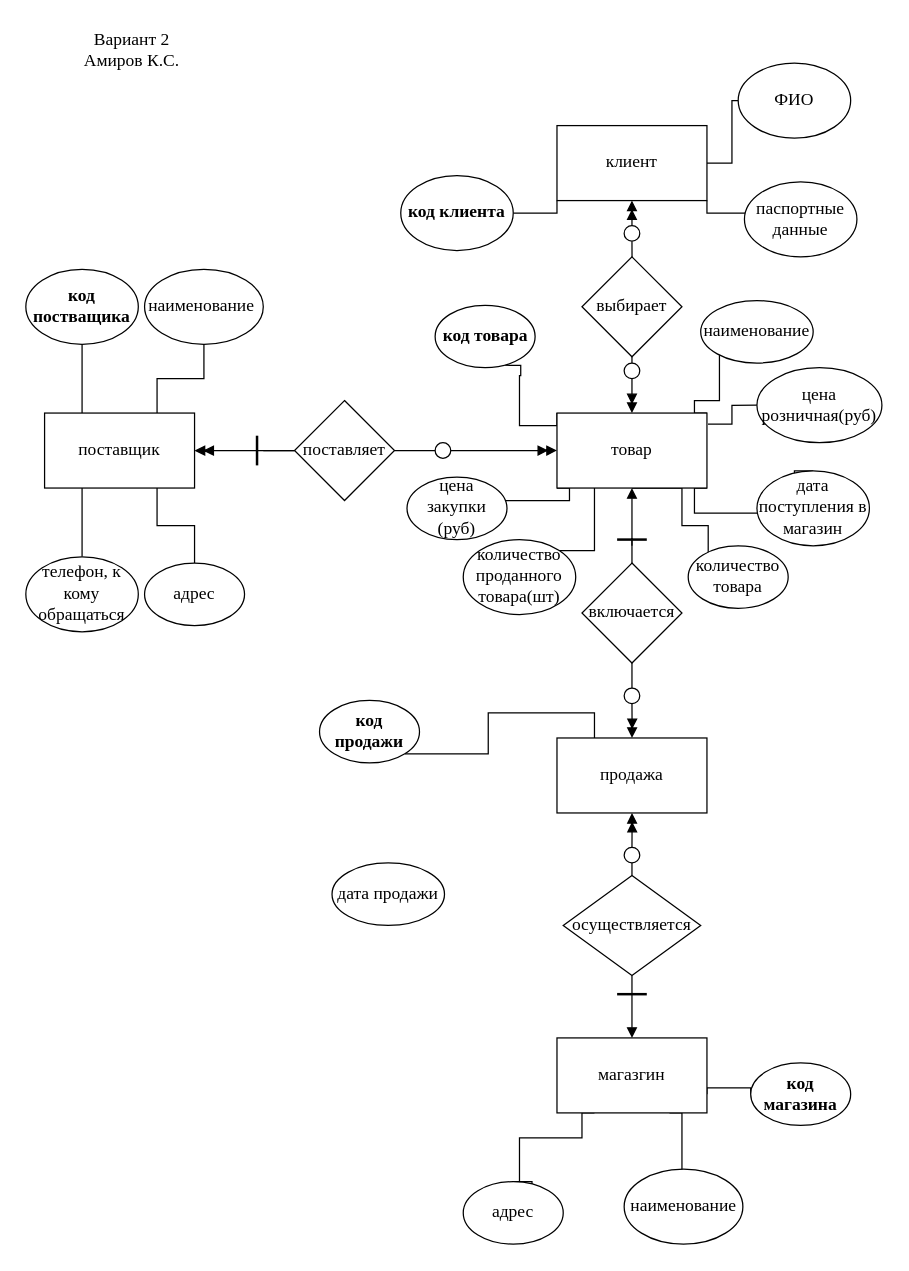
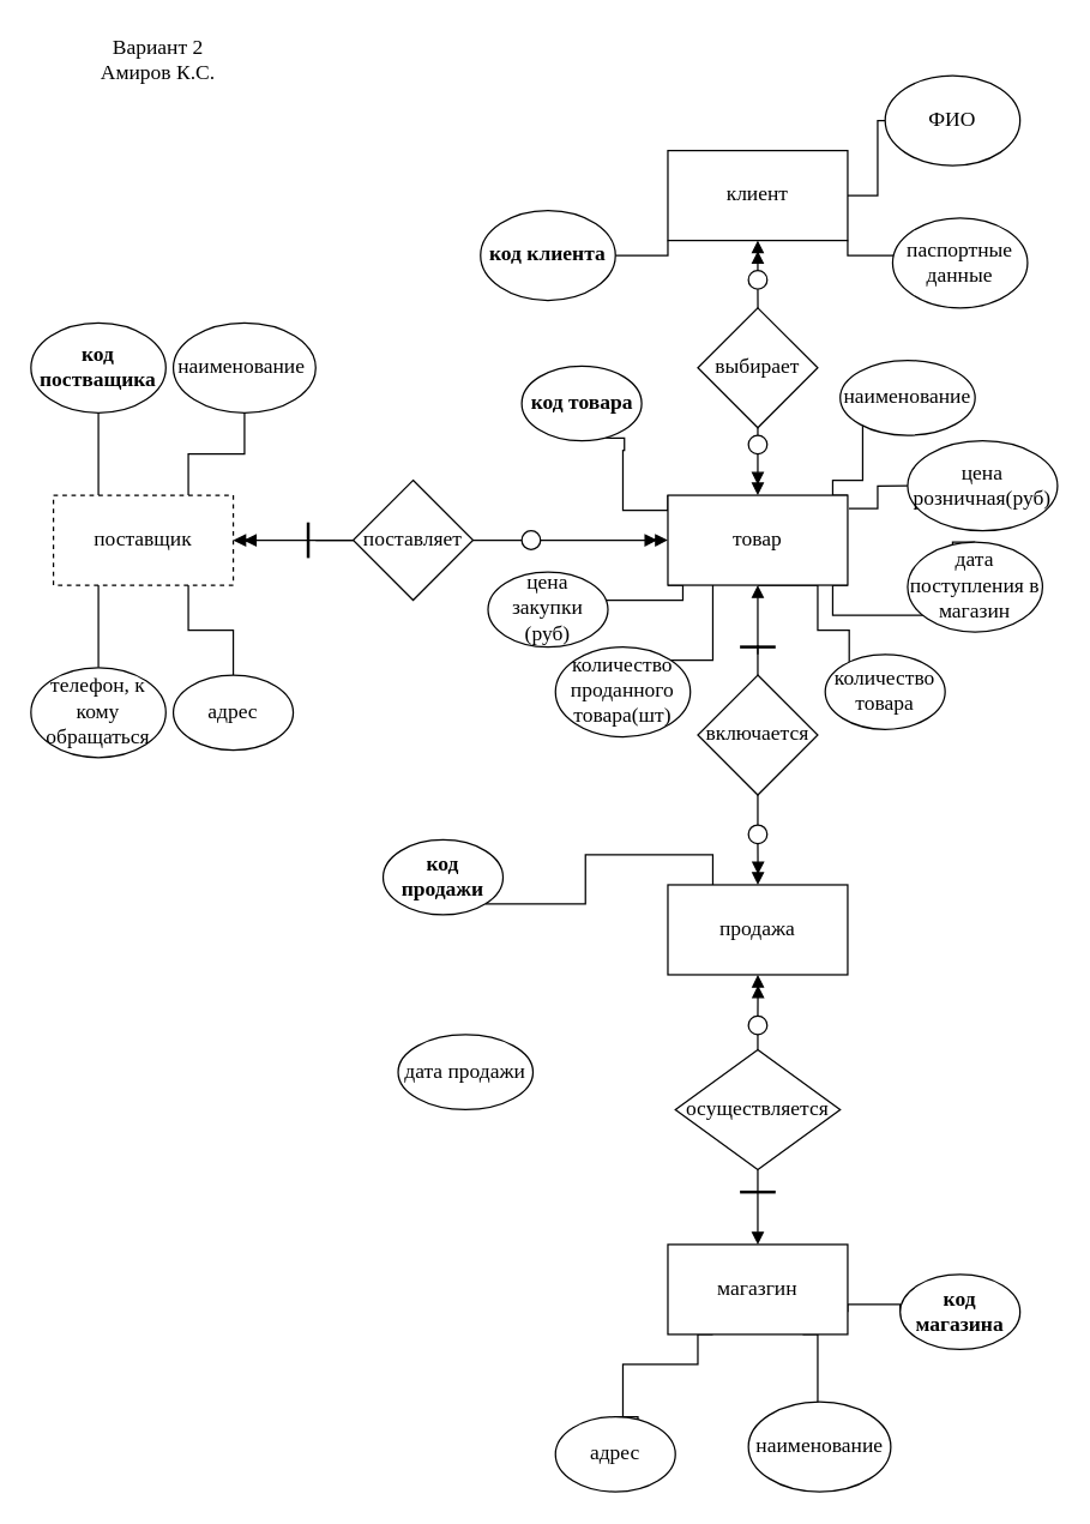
  <mxCell id="0" />
  <mxCell id="1" parent="0" />
  <mxCell id="2" value="" style="edgeStyle=orthogonalEdgeStyle;rounded=0;orthogonalLoop=1;jettySize=auto;html=1;endArrow=none;endFill=0;fontFamily=Times New Roman;fontSize=14;startArrow=none;startFill=1;" parent="1" source="60" target="9" edge="1"><mxGeometry relative="1" as="geometry"><mxPoint x="244.999" y="360.1" as="sourcePoint" /></mxGeometry></mxCell>
  <mxCell id="3" style="edgeStyle=orthogonalEdgeStyle;rounded=0;orthogonalLoop=1;jettySize=auto;html=1;exitX=0.25;exitY=1;exitDx=0;exitDy=0;endArrow=none;endFill=0;fontFamily=Times New Roman;fontSize=14;" parent="1" source="7" target="35" edge="1"><mxGeometry relative="1" as="geometry" /></mxCell>
  <mxCell id="4" style="edgeStyle=orthogonalEdgeStyle;rounded=0;orthogonalLoop=1;jettySize=auto;html=1;exitX=0.75;exitY=1;exitDx=0;exitDy=0;entryX=0.5;entryY=0;entryDx=0;entryDy=0;endArrow=none;endFill=0;fontFamily=Times New Roman;fontSize=14;" parent="1" source="7" target="36" edge="1"><mxGeometry relative="1" as="geometry" /></mxCell>
  <mxCell id="5" style="edgeStyle=orthogonalEdgeStyle;rounded=0;orthogonalLoop=1;jettySize=auto;html=1;exitX=0.75;exitY=0;exitDx=0;exitDy=0;entryX=0.5;entryY=1;entryDx=0;entryDy=0;endArrow=none;endFill=0;fontFamily=Times New Roman;fontSize=14;" parent="1" source="7" target="34" edge="1"><mxGeometry relative="1" as="geometry" /></mxCell>
  <mxCell id="6" style="edgeStyle=orthogonalEdgeStyle;rounded=0;orthogonalLoop=1;jettySize=auto;html=1;exitX=0.25;exitY=0;exitDx=0;exitDy=0;entryX=0.5;entryY=1;entryDx=0;entryDy=0;endArrow=none;endFill=0;fontFamily=Times New Roman;fontSize=14;" parent="1" source="7" target="33" edge="1"><mxGeometry relative="1" as="geometry" /></mxCell>
- <mxCell id="7" value="поставщик" style="rounded=0;whiteSpace=wrap;html=1;fontFamily=Times New Roman;fontSize=14;" parent="1" vertex="1"><mxGeometry x="35" y="330.01" width="120" height="60" as="geometry" /></mxCell>
+ <mxCell id="7" value="поставщик" style="rounded=0;whiteSpace=wrap;html=1;fontFamily=Times New Roman;fontSize=14;dashed=1;" parent="1" vertex="1"><mxGeometry x="35" y="330.01" width="120" height="60" as="geometry" /></mxCell>
  <mxCell id="8" value="" style="edgeStyle=orthogonalEdgeStyle;rounded=0;orthogonalLoop=1;jettySize=auto;html=1;endArrow=doubleBlock;endFill=1;fontFamily=Times New Roman;fontSize=14;startArrow=none;exitX=1;exitY=0.5;exitDx=0;exitDy=0;" parent="1" target="16" edge="1" source="55"><mxGeometry relative="1" as="geometry"><mxPoint x="401" y="360" as="sourcePoint" /></mxGeometry></mxCell>
  <mxCell id="9" value="поставляет" style="rhombus;whiteSpace=wrap;html=1;rounded=0;fontFamily=Times New Roman;fontSize=14;" parent="1" vertex="1"><mxGeometry x="235" y="320" width="80" height="80" as="geometry" /></mxCell>
  <mxCell id="10" style="edgeStyle=orthogonalEdgeStyle;rounded=0;orthogonalLoop=1;jettySize=auto;html=1;exitX=0;exitY=0;exitDx=0;exitDy=0;entryX=0.7;entryY=0.96;entryDx=0;entryDy=0;entryPerimeter=0;endArrow=none;endFill=0;fontFamily=Times New Roman;fontSize=14;" parent="1" source="16" target="41" edge="1"><mxGeometry relative="1" as="geometry"><Array as="points"><mxPoint x="445" y="340" /><mxPoint x="415" y="340" /><mxPoint x="415" y="300" /><mxPoint x="416" y="300" /></Array></mxGeometry></mxCell>
  <mxCell id="11" style="edgeStyle=orthogonalEdgeStyle;rounded=0;orthogonalLoop=1;jettySize=auto;html=1;exitX=1;exitY=0;exitDx=0;exitDy=0;entryX=0;entryY=1;entryDx=0;entryDy=0;endArrow=none;endFill=0;fontFamily=Times New Roman;fontSize=14;" parent="1" source="16" target="37" edge="1"><mxGeometry relative="1" as="geometry"><Array as="points"><mxPoint x="555" y="330" /><mxPoint x="555" y="320" /><mxPoint x="575" y="320" /><mxPoint x="575" y="268" /></Array></mxGeometry></mxCell>
  <mxCell id="12" style="edgeStyle=orthogonalEdgeStyle;rounded=0;orthogonalLoop=1;jettySize=auto;html=1;exitX=0.5;exitY=1;exitDx=0;exitDy=0;entryX=0.5;entryY=0;entryDx=0;entryDy=0;endArrow=none;endFill=0;fontFamily=Times New Roman;fontSize=14;" parent="1" source="16" target="38" edge="1"><mxGeometry relative="1" as="geometry"><Array as="points"><mxPoint x="545" y="390" /><mxPoint x="545" y="420" /><mxPoint x="566" y="420" /><mxPoint x="566" y="445" /></Array></mxGeometry></mxCell>
  <mxCell id="13" style="edgeStyle=orthogonalEdgeStyle;rounded=0;orthogonalLoop=1;jettySize=auto;html=1;exitX=0;exitY=1;exitDx=0;exitDy=0;endArrow=none;endFill=0;fontFamily=Times New Roman;fontSize=14;" parent="1" source="16" target="40" edge="1"><mxGeometry relative="1" as="geometry"><Array as="points"><mxPoint x="455" y="390" /><mxPoint x="455" y="400" /></Array></mxGeometry></mxCell>
  <mxCell id="14" style="edgeStyle=orthogonalEdgeStyle;rounded=0;orthogonalLoop=1;jettySize=auto;html=1;exitX=1;exitY=1;exitDx=0;exitDy=0;entryX=0.5;entryY=0;entryDx=0;entryDy=0;endArrow=none;endFill=0;fontFamily=Times New Roman;fontSize=14;" parent="1" source="16" target="39" edge="1"><mxGeometry relative="1" as="geometry"><Array as="points"><mxPoint x="555" y="390" /><mxPoint x="555" y="410" /><mxPoint x="635" y="410" /></Array></mxGeometry></mxCell>
  <mxCell id="15" style="edgeStyle=orthogonalEdgeStyle;rounded=0;orthogonalLoop=1;jettySize=auto;html=1;entryX=0.5;entryY=0;entryDx=0;entryDy=0;startArrow=none;startFill=1;endArrow=none;endFill=0;" edge="1" parent="1" source="64" target="63"><mxGeometry relative="1" as="geometry" /></mxCell>
  <mxCell id="16" value="товар" style="whiteSpace=wrap;html=1;rounded=0;fontFamily=Times New Roman;fontSize=14;" parent="1" vertex="1"><mxGeometry x="445" y="330.01" width="120" height="60" as="geometry" /></mxCell>
  <mxCell id="17" style="edgeStyle=orthogonalEdgeStyle;rounded=0;orthogonalLoop=1;jettySize=auto;html=1;exitX=1;exitY=0.75;exitDx=0;exitDy=0;entryX=0;entryY=0.5;entryDx=0;entryDy=0;endArrow=none;endFill=0;fontFamily=Times New Roman;fontSize=14;" parent="1" source="20" target="46" edge="1"><mxGeometry relative="1" as="geometry"><Array as="points"><mxPoint x="575" y="870" /><mxPoint x="600" y="870" /><mxPoint x="600" y="885" /></Array><mxPoint x="720" y="590.01" as="targetPoint" /></mxGeometry></mxCell>
  <mxCell id="18" style="edgeStyle=orthogonalEdgeStyle;rounded=0;orthogonalLoop=1;jettySize=auto;html=1;entryX=1;entryY=0.5;entryDx=0;entryDy=0;endArrow=none;endFill=0;fontFamily=Times New Roman;fontSize=14;exitX=0.75;exitY=1;exitDx=0;exitDy=0;" parent="1" source="20" target="47" edge="1"><mxGeometry relative="1" as="geometry"><mxPoint x="545" y="920" as="sourcePoint" /><Array as="points"><mxPoint x="545" y="965" /></Array></mxGeometry></mxCell>
  <mxCell id="19" style="edgeStyle=orthogonalEdgeStyle;rounded=0;orthogonalLoop=1;jettySize=auto;html=1;exitX=0.25;exitY=1;exitDx=0;exitDy=0;entryX=0.5;entryY=0;entryDx=0;entryDy=0;endArrow=none;endFill=0;fontFamily=Times New Roman;fontSize=14;" parent="1" source="20" target="48" edge="1"><mxGeometry relative="1" as="geometry"><Array as="points"><mxPoint x="465" y="890" /><mxPoint x="465" y="910" /><mxPoint x="415" y="910" /><mxPoint x="415" y="955" /><mxPoint x="425" y="955" /></Array></mxGeometry></mxCell>
  <mxCell id="20" value="магазгин" style="whiteSpace=wrap;html=1;rounded=0;fontFamily=Times New Roman;fontSize=14;" parent="1" vertex="1"><mxGeometry x="445" y="830" width="120" height="60" as="geometry" /></mxCell>
  <mxCell id="21" value="" style="edgeStyle=orthogonalEdgeStyle;rounded=0;orthogonalLoop=1;jettySize=auto;html=1;endArrow=none;endFill=0;fontFamily=Times New Roman;fontSize=14;startArrow=none;startFill=1;" parent="1" source="53" target="27" edge="1"><mxGeometry relative="1" as="geometry" /></mxCell>
  <mxCell id="22" style="edgeStyle=orthogonalEdgeStyle;rounded=0;orthogonalLoop=1;jettySize=auto;html=1;exitX=0;exitY=1;exitDx=0;exitDy=0;endArrow=none;endFill=0;" parent="1" source="25" target="50" edge="1"><mxGeometry relative="1" as="geometry"><Array as="points"><mxPoint x="445" y="170" /></Array></mxGeometry></mxCell>
  <mxCell id="23" value="" style="edgeStyle=orthogonalEdgeStyle;rounded=0;orthogonalLoop=1;jettySize=auto;html=1;endArrow=none;endFill=0;" parent="1" source="25" target="49" edge="1"><mxGeometry relative="1" as="geometry" /></mxCell>
  <mxCell id="24" style="edgeStyle=orthogonalEdgeStyle;rounded=0;orthogonalLoop=1;jettySize=auto;html=1;exitX=1;exitY=1;exitDx=0;exitDy=0;endArrow=none;endFill=0;" parent="1" source="25" target="51" edge="1"><mxGeometry relative="1" as="geometry"><Array as="points"><mxPoint x="565" y="170" /></Array></mxGeometry></mxCell>
  <mxCell id="25" value="клиент" style="rounded=0;whiteSpace=wrap;html=1;fontFamily=Times New Roman;fontSize=14;" parent="1" vertex="1"><mxGeometry x="445" y="100" width="120" height="60" as="geometry" /></mxCell>
  <mxCell id="26" style="edgeStyle=orthogonalEdgeStyle;rounded=0;orthogonalLoop=1;jettySize=auto;html=1;exitX=0.5;exitY=1;exitDx=0;exitDy=0;entryX=0.5;entryY=0;entryDx=0;entryDy=0;fontSize=12;startArrow=none;startFill=0;endArrow=none;endFill=0;" parent="1" source="27" target="59" edge="1"><mxGeometry relative="1" as="geometry" /></mxCell>
  <mxCell id="27" value="выбирает" style="rhombus;whiteSpace=wrap;html=1;rounded=0;fontFamily=Times New Roman;fontSize=14;" parent="1" vertex="1"><mxGeometry x="465" y="205" width="80" height="80" as="geometry" /></mxCell>
  <mxCell id="28" style="edgeStyle=orthogonalEdgeStyle;rounded=0;orthogonalLoop=1;jettySize=auto;html=1;exitX=0.25;exitY=0;exitDx=0;exitDy=0;entryX=1;entryY=1;entryDx=0;entryDy=0;endArrow=none;endFill=0;fontFamily=Times New Roman;fontSize=14;" parent="1" source="31" target="44" edge="1"><mxGeometry relative="1" as="geometry" /></mxCell>
  <mxCell id="29" style="edgeStyle=orthogonalEdgeStyle;rounded=0;orthogonalLoop=1;jettySize=auto;html=1;exitX=0.25;exitY=1;exitDx=0;exitDy=0;entryX=0.5;entryY=0;entryDx=0;entryDy=0;endArrow=none;endFill=0;fontFamily=Times New Roman;fontSize=14;" parent="1" source="16" target="45" edge="1"><mxGeometry relative="1" as="geometry"><Array as="points"><mxPoint x="475" y="440" /><mxPoint x="425" y="440" /><mxPoint x="425" y="436" /></Array></mxGeometry></mxCell>
  <mxCell id="30" style="edgeStyle=orthogonalEdgeStyle;rounded=0;orthogonalLoop=1;jettySize=auto;html=1;exitX=1.007;exitY=0.147;exitDx=0;exitDy=0;entryX=0;entryY=0.5;entryDx=0;entryDy=0;endArrow=none;endFill=0;fontFamily=Times New Roman;fontSize=14;exitPerimeter=0;" parent="1" source="16" target="43" edge="1"><mxGeometry relative="1" as="geometry" /></mxCell>
  <mxCell id="31" value="продажа" style="whiteSpace=wrap;html=1;rounded=0;fontFamily=Times New Roman;fontSize=14;" parent="1" vertex="1"><mxGeometry x="445" y="590" width="120" height="60" as="geometry" /></mxCell>
  <mxCell id="32" value="Вариант 2&lt;br style=&quot;font-size: 14px;&quot;&gt;Амиров К.С." style="text;html=1;strokeColor=none;fillColor=none;align=center;verticalAlign=middle;whiteSpace=wrap;rounded=0;fontFamily=Times New Roman;fontSize=14;" parent="1" vertex="1"><mxGeometry x="45" width="120" height="40" as="geometry" y="20" /></mxCell>
  <mxCell id="33" value="&lt;b style=&quot;font-size: 14px;&quot;&gt;код постващика&lt;/b&gt;" style="ellipse;whiteSpace=wrap;html=1;fontFamily=Times New Roman;fontSize=14;" parent="1" vertex="1"><mxGeometry x="20" y="215" width="90" height="60" as="geometry" /></mxCell>
  <mxCell id="34" value="наименование&amp;nbsp;" style="ellipse;whiteSpace=wrap;html=1;fontFamily=Times New Roman;fontSize=14;" parent="1" vertex="1"><mxGeometry x="115" y="215" width="95" height="60" as="geometry" /></mxCell>
  <mxCell id="35" value="телефон, к кому обращаться" style="ellipse;whiteSpace=wrap;html=1;fontFamily=Times New Roman;fontSize=14;" parent="1" vertex="1"><mxGeometry x="20" y="445" width="90" height="60" as="geometry" /></mxCell>
  <mxCell id="36" value="адрес" style="ellipse;whiteSpace=wrap;html=1;fontFamily=Times New Roman;fontSize=14;" parent="1" vertex="1"><mxGeometry x="115" y="450" width="80" height="50" as="geometry" /></mxCell>
  <mxCell id="37" value="наименование" style="ellipse;whiteSpace=wrap;html=1;fontFamily=Times New Roman;fontSize=14;" parent="1" vertex="1"><mxGeometry x="560" y="240" width="90" height="50" as="geometry" /></mxCell>
  <mxCell id="38" value="количество товара" style="ellipse;whiteSpace=wrap;html=1;fontFamily=Times New Roman;fontSize=14;" parent="1" vertex="1"><mxGeometry x="550" y="436.24" width="80" height="50" as="geometry" /></mxCell>
- <mxCell id="39" value="дата поступления в магазин" style="ellipse;whiteSpace=wrap;html=1;fontFamily=Times New Roman;fontSize=14;" parent="1" vertex="1"><mxGeometry x="605" y="376.24" width="90" height="60" as="geometry" /></mxCell>
+ <mxCell id="39" value="дата поступления в магазин" style="ellipse;whiteSpace=wrap;html=1;fontFamily=Times New Roman;fontSize=14;" parent="1" vertex="1"><mxGeometry x="605" y="361.24" width="90" height="60" as="geometry" /></mxCell>
  <mxCell id="40" value="цена закупки (руб)" style="ellipse;whiteSpace=wrap;html=1;fontFamily=Times New Roman;fontSize=14;" parent="1" vertex="1"><mxGeometry x="325" y="381.24" width="80" height="50" as="geometry" /></mxCell>
  <mxCell id="41" value="&lt;b style=&quot;font-size: 14px;&quot;&gt;код товара&lt;/b&gt;" style="ellipse;whiteSpace=wrap;html=1;fontFamily=Times New Roman;fontSize=14;" parent="1" vertex="1"><mxGeometry x="347.5" y="243.75" width="80" height="50" as="geometry" /></mxCell>
  <mxCell id="42" value="дата продажи" style="ellipse;whiteSpace=wrap;html=1;fontFamily=Times New Roman;fontSize=14;" parent="1" vertex="1"><mxGeometry x="265" y="690" width="90" height="50" as="geometry" /></mxCell>
  <mxCell id="43" value="цена розничная(руб)" style="ellipse;whiteSpace=wrap;html=1;fontFamily=Times New Roman;fontSize=14;" parent="1" vertex="1"><mxGeometry x="605" y="293.75" width="100" height="60" as="geometry" /></mxCell>
  <mxCell id="44" value="код продажи" style="ellipse;whiteSpace=wrap;html=1;fontStyle=1;fontFamily=Times New Roman;fontSize=14;" parent="1" vertex="1"><mxGeometry x="255" y="560.01" width="80" height="50" as="geometry" /></mxCell>
  <mxCell id="45" value="количество проданного товара(шт)" style="ellipse;whiteSpace=wrap;html=1;fontFamily=Times New Roman;fontSize=14;" parent="1" vertex="1"><mxGeometry x="370" y="431.24" width="90" height="60" as="geometry" /></mxCell>
  <mxCell id="46" value="код магазина" style="ellipse;whiteSpace=wrap;html=1;fontStyle=1;fontFamily=Times New Roman;fontSize=14;" parent="1" vertex="1"><mxGeometry x="600" y="850" width="80" height="50" as="geometry" /></mxCell>
  <mxCell id="47" value="наименование" style="ellipse;whiteSpace=wrap;html=1;fontFamily=Times New Roman;fontSize=14;" parent="1" vertex="1"><mxGeometry x="498.75" y="935" width="95" height="60" as="geometry" /></mxCell>
  <mxCell id="48" value="адрес" style="ellipse;whiteSpace=wrap;html=1;fontFamily=Times New Roman;fontSize=14;" parent="1" vertex="1"><mxGeometry x="370" y="945" width="80" height="50" as="geometry" /></mxCell>
  <mxCell id="49" value="ФИО" style="ellipse;whiteSpace=wrap;html=1;fontFamily=Times New Roman;fontSize=14;" parent="1" vertex="1"><mxGeometry x="590" y="50" width="90" height="60" as="geometry" /></mxCell>
  <mxCell id="50" value="код клиента" style="ellipse;whiteSpace=wrap;html=1;fontFamily=Times New Roman;fontSize=14;fontStyle=1" parent="1" vertex="1"><mxGeometry x="320" y="140" width="90" height="60" as="geometry" /></mxCell>
  <mxCell id="51" value="паспортные данные" style="ellipse;whiteSpace=wrap;html=1;fontFamily=Times New Roman;fontSize=14;" parent="1" vertex="1"><mxGeometry x="595" y="145" width="90" height="60" as="geometry" /></mxCell>
  <mxCell id="52" value="" style="edgeStyle=orthogonalEdgeStyle;rounded=0;orthogonalLoop=1;jettySize=auto;html=1;endArrow=none;endFill=0;fontFamily=Times New Roman;fontSize=14;startArrow=none;startFill=1;exitX=0.5;exitY=0.5;exitDx=0;exitDy=0;exitPerimeter=0;" parent="1" source="60" edge="1"><mxGeometry relative="1" as="geometry"><mxPoint x="195" y="360" as="sourcePoint" /><mxPoint x="235" y="360" as="targetPoint" /></mxGeometry></mxCell>
  <mxCell id="53" value="" style="ellipse;whiteSpace=wrap;html=1;aspect=fixed;" parent="1" vertex="1"><mxGeometry x="498.75" y="180" width="12.5" height="12.5" as="geometry" /></mxCell>
  <mxCell id="54" value="" style="edgeStyle=orthogonalEdgeStyle;rounded=0;orthogonalLoop=1;jettySize=auto;html=1;endArrow=none;endFill=0;fontFamily=Times New Roman;fontSize=14;startArrow=doubleBlock;startFill=1;" parent="1" source="25" target="53" edge="1"><mxGeometry relative="1" as="geometry"><mxPoint x="505" y="160" as="sourcePoint" /><mxPoint x="505" y="205" as="targetPoint" /></mxGeometry></mxCell>
  <mxCell id="55" value="" style="ellipse;whiteSpace=wrap;html=1;aspect=fixed;" parent="1" vertex="1"><mxGeometry x="347.5" y="353.75" width="12.5" height="12.5" as="geometry" /></mxCell>
  <mxCell id="56" value="" style="edgeStyle=orthogonalEdgeStyle;rounded=0;orthogonalLoop=1;jettySize=auto;html=1;endArrow=none;endFill=1;fontFamily=Times New Roman;fontSize=14;" parent="1" source="9" target="55" edge="1"><mxGeometry relative="1" as="geometry"><mxPoint x="365" y="360" as="sourcePoint" /><mxPoint x="398" y="360" as="targetPoint" /></mxGeometry></mxCell>
  <mxCell id="57" style="edgeStyle=orthogonalEdgeStyle;rounded=0;orthogonalLoop=1;jettySize=auto;html=1;exitX=0.5;exitY=1;exitDx=0;exitDy=0;entryX=0.5;entryY=0;entryDx=0;entryDy=0;fontSize=12;startArrow=none;startFill=0;endArrow=doubleBlock;endFill=1;" parent="1" source="59" target="16" edge="1"><mxGeometry relative="1" as="geometry" /></mxCell>
  <mxCell id="58" value="" style="edgeStyle=orthogonalEdgeStyle;rounded=0;orthogonalLoop=1;jettySize=auto;html=1;endArrow=none;endFill=1;fontFamily=Times New Roman;fontSize=14;startArrow=none;" parent="1" source="59" edge="1"><mxGeometry relative="1" as="geometry"><mxPoint x="505" y="285" as="sourcePoint" /><mxPoint x="505" y="301" as="targetPoint" /><Array as="points"><mxPoint x="505" y="301" /></Array></mxGeometry></mxCell>
  <mxCell id="59" value="" style="ellipse;whiteSpace=wrap;html=1;aspect=fixed;" parent="1" vertex="1"><mxGeometry x="498.75" y="290" width="12.5" height="12.5" as="geometry" /></mxCell>
  <mxCell id="60" value="" style="line;strokeWidth=2;direction=south;html=1;fontSize=12;" parent="1" vertex="1"><mxGeometry x="200" y="348.13" width="10" height="23.75" as="geometry" /></mxCell>
  <mxCell id="61" value="" style="edgeStyle=orthogonalEdgeStyle;rounded=0;orthogonalLoop=1;jettySize=auto;html=1;endArrow=none;endFill=0;fontFamily=Times New Roman;fontSize=14;startArrow=doubleBlock;startFill=1;entryX=0.504;entryY=0.56;entryDx=0;entryDy=0;entryPerimeter=0;" parent="1" source="7" target="60" edge="1"><mxGeometry relative="1" as="geometry"><mxPoint x="195" y="360" as="sourcePoint" /><mxPoint x="255" y="360" as="targetPoint" /><Array as="points"><mxPoint x="198" y="360" /></Array></mxGeometry></mxCell>
  <mxCell id="62" style="edgeStyle=orthogonalEdgeStyle;rounded=0;orthogonalLoop=1;jettySize=auto;html=1;startArrow=none;startFill=0;endArrow=doubleBlock;endFill=1;" edge="1" parent="1" source="66" target="31"><mxGeometry relative="1" as="geometry" /></mxCell>
  <mxCell id="63" value="включается" style="rhombus;whiteSpace=wrap;html=1;rounded=0;fontFamily=Times New Roman;fontSize=14;" vertex="1" parent="1"><mxGeometry x="465" y="450" width="80" height="80" as="geometry" /></mxCell>
  <mxCell id="64" value="" style="line;strokeWidth=2;direction=west;html=1;fontSize=12;" vertex="1" parent="1"><mxGeometry x="493.125" y="426.245" width="23.75" height="10" as="geometry" /></mxCell>
  <mxCell id="65" value="" style="edgeStyle=orthogonalEdgeStyle;rounded=0;orthogonalLoop=1;jettySize=auto;html=1;entryX=0.5;entryY=0;entryDx=0;entryDy=0;startArrow=block;startFill=1;endArrow=none;endFill=0;" edge="1" parent="1" source="16" target="64"><mxGeometry relative="1" as="geometry"><mxPoint x="505" y="390" as="sourcePoint" /><mxPoint x="505" y="450" as="targetPoint" /><Array as="points"><mxPoint x="505" y="420" /><mxPoint x="505" y="420" /></Array></mxGeometry></mxCell>
  <mxCell id="66" value="" style="ellipse;whiteSpace=wrap;html=1;aspect=fixed;" vertex="1" parent="1"><mxGeometry x="498.75" y="550.01" width="12.5" height="12.5" as="geometry" /></mxCell>
  <mxCell id="67" value="" style="edgeStyle=orthogonalEdgeStyle;rounded=0;orthogonalLoop=1;jettySize=auto;html=1;startArrow=none;startFill=0;endArrow=none;endFill=1;" edge="1" parent="1" source="63" target="66"><mxGeometry relative="1" as="geometry"><mxPoint x="505" y="530" as="sourcePoint" /><mxPoint x="505" y="590" as="targetPoint" /></mxGeometry></mxCell>
  <mxCell id="68" style="edgeStyle=orthogonalEdgeStyle;rounded=0;orthogonalLoop=1;jettySize=auto;html=1;entryX=0.5;entryY=1;entryDx=0;entryDy=0;startArrow=none;startFill=0;endArrow=doubleBlock;endFill=1;" edge="1" parent="1" source="71" target="31"><mxGeometry relative="1" as="geometry" /></mxCell>
  <mxCell id="69" style="edgeStyle=orthogonalEdgeStyle;rounded=0;orthogonalLoop=1;jettySize=auto;html=1;exitX=0.5;exitY=1;exitDx=0;exitDy=0;startArrow=none;startFill=0;endArrow=block;endFill=1;" edge="1" parent="1" source="73" target="20"><mxGeometry relative="1" as="geometry"><Array as="points"><mxPoint x="505" y="790" /><mxPoint x="505" y="860" /></Array></mxGeometry></mxCell>
  <mxCell id="70" value="осуществляется" style="rhombus;whiteSpace=wrap;html=1;rounded=0;fontFamily=Times New Roman;fontSize=14;" vertex="1" parent="1"><mxGeometry x="450" y="700" width="110" height="80" as="geometry" /></mxCell>
  <mxCell id="71" value="" style="ellipse;whiteSpace=wrap;html=1;aspect=fixed;" vertex="1" parent="1"><mxGeometry x="498.75" y="677.5" width="12.5" height="12.5" as="geometry" /></mxCell>
  <mxCell id="72" value="" style="edgeStyle=orthogonalEdgeStyle;rounded=0;orthogonalLoop=1;jettySize=auto;html=1;startArrow=none;startFill=0;endArrow=none;endFill=1;" edge="1" parent="1" source="70"><mxGeometry relative="1" as="geometry"><mxPoint x="505" y="700" as="sourcePoint" /><mxPoint x="505" y="690" as="targetPoint" /><Array as="points"><mxPoint x="505" y="700" /><mxPoint x="505" y="700" /></Array></mxGeometry></mxCell>
  <mxCell id="73" value="" style="line;strokeWidth=2;direction=west;html=1;fontSize=12;" vertex="1" parent="1"><mxGeometry x="493.125" y="790.005" width="23.75" height="10" as="geometry" /></mxCell>
  <mxCell id="74" value="" style="edgeStyle=orthogonalEdgeStyle;rounded=0;orthogonalLoop=1;jettySize=auto;html=1;exitX=0.5;exitY=1;exitDx=0;exitDy=0;startArrow=none;startFill=0;endArrow=none;endFill=1;" edge="1" parent="1" source="70" target="73"><mxGeometry relative="1" as="geometry"><mxPoint x="505" y="780" as="sourcePoint" /><mxPoint x="505" y="830" as="targetPoint" /><Array as="points"><mxPoint x="505" y="780" /><mxPoint x="505" y="780" /></Array></mxGeometry></mxCell>
